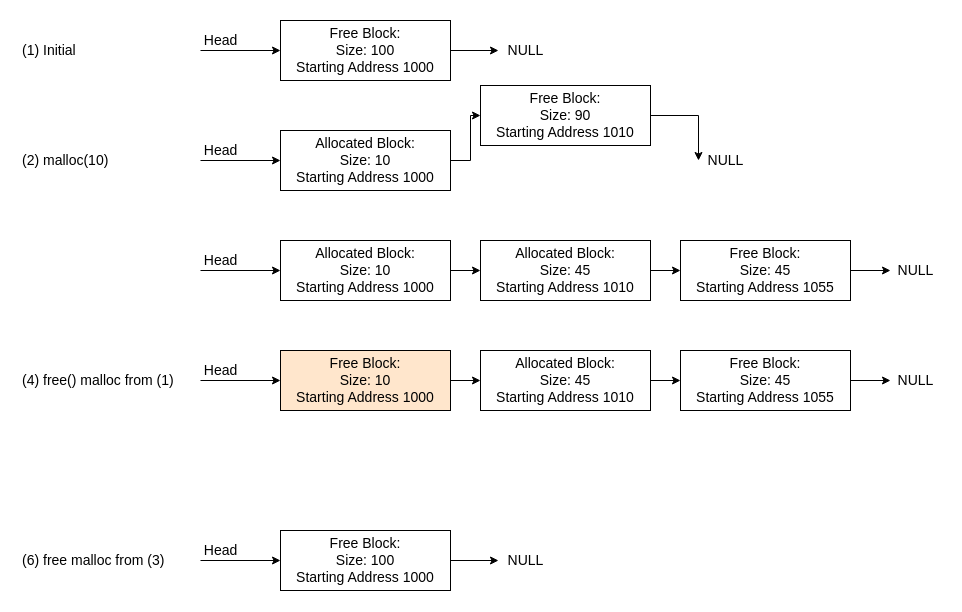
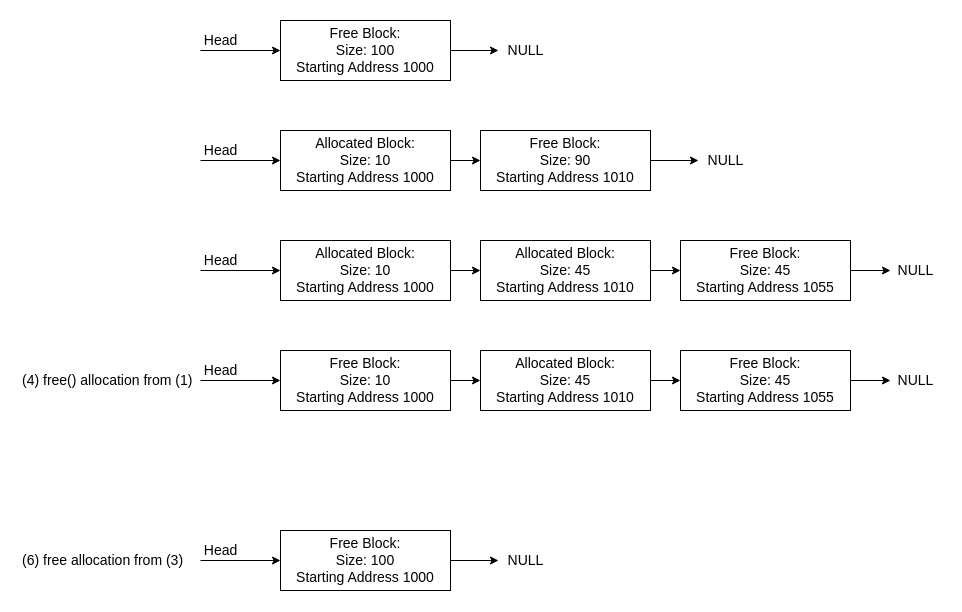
  <mxCell id="0" />
  <mxCell id="1" parent="0" />
  <mxCell id="2" style="edgeStyle=orthogonalEdgeStyle;rounded=0;orthogonalLoop=1;jettySize=auto;html=1;exitX=1;exitY=0.5;exitDx=0;exitDy=0;entryX=-0.04;entryY=0.5;entryDx=0;entryDy=0;entryPerimeter=0;fontSize=14;" edge="1" parent="1" source="3" target="5"><mxGeometry relative="1" as="geometry" /></mxCell>
  <mxCell id="3" value="Free Block:&lt;br style=&quot;font-size: 14px;&quot;&gt;Size: 100&lt;br style=&quot;font-size: 14px;&quot;&gt;Starting Address 1000" style="rounded=0;whiteSpace=wrap;html=1;fontSize=14;" vertex="1" parent="1"><mxGeometry x="280" y="20" width="170" height="60" as="geometry" /></mxCell>
  <mxCell id="4" value="" style="endArrow=classic;html=1;entryX=0;entryY=0.5;entryDx=0;entryDy=0;fontSize=14;" edge="1" parent="1" target="3"><mxGeometry width="50" height="50" relative="1" as="geometry"><mxPoint x="200" y="50" as="sourcePoint" /><mxPoint x="620" y="80" as="targetPoint" /></mxGeometry></mxCell>
  <mxCell id="5" value="NULL" style="text;html=1;align=center;verticalAlign=middle;resizable=0;points=[];autosize=1;fontSize=14;" vertex="1" parent="1"><mxGeometry x="500" y="40" width="50" height="20" as="geometry" /></mxCell>
  <mxCell id="6" value="Head" style="text;html=1;align=center;verticalAlign=middle;resizable=0;points=[];autosize=1;fontSize=14;" vertex="1" parent="1"><mxGeometry x="195" y="30" width="50" height="20" as="geometry" /></mxCell>
  <mxCell id="7" style="edgeStyle=orthogonalEdgeStyle;rounded=0;orthogonalLoop=1;jettySize=auto;html=1;exitX=1;exitY=0.5;exitDx=0;exitDy=0;entryX=-0.04;entryY=0.5;entryDx=0;entryDy=0;entryPerimeter=0;fontSize=14;" edge="1" parent="1" source="8" target="10"><mxGeometry relative="1" as="geometry" /></mxCell>
- <mxCell id="8" value="Free Block:&lt;br style=&quot;font-size: 14px;&quot;&gt;Size: 90&lt;br style=&quot;font-size: 14px;&quot;&gt;Starting Address 1010" style="rounded=0;whiteSpace=wrap;html=1;fontSize=14;" vertex="1" parent="1"><mxGeometry x="480" y="85" width="170" height="60" as="geometry" /></mxCell>
+ <mxCell id="8" value="Free Block:&lt;br style=&quot;font-size: 14px;&quot;&gt;Size: 90&lt;br style=&quot;font-size: 14px;&quot;&gt;Starting Address 1010" style="rounded=0;whiteSpace=wrap;html=1;fontSize=14;" vertex="1" parent="1"><mxGeometry x="480" y="130" width="170" height="60" as="geometry" /></mxCell>
  <mxCell id="9" value="" style="endArrow=classic;html=1;entryX=0;entryY=0.5;entryDx=0;entryDy=0;fontSize=14;" edge="1" parent="1" target="13"><mxGeometry width="50" height="50" relative="1" as="geometry"><mxPoint x="200" y="160" as="sourcePoint" /><mxPoint x="610" y="190" as="targetPoint" /></mxGeometry></mxCell>
  <mxCell id="10" value="NULL" style="text;html=1;align=center;verticalAlign=middle;resizable=0;points=[];autosize=1;fontSize=14;" vertex="1" parent="1"><mxGeometry x="700" y="150" width="50" height="20" as="geometry" /></mxCell>
  <mxCell id="11" value="Head" style="text;html=1;align=center;verticalAlign=middle;resizable=0;points=[];autosize=1;fontSize=14;" vertex="1" parent="1"><mxGeometry x="195" y="140" width="50" height="20" as="geometry" /></mxCell>
  <mxCell id="12" style="edgeStyle=orthogonalEdgeStyle;rounded=0;orthogonalLoop=1;jettySize=auto;html=1;exitX=1;exitY=0.5;exitDx=0;exitDy=0;entryX=0;entryY=0.5;entryDx=0;entryDy=0;fontSize=14;" edge="1" parent="1" source="13" target="8"><mxGeometry relative="1" as="geometry" /></mxCell>
  <mxCell id="13" value="Allocated Block:&lt;br style=&quot;font-size: 14px;&quot;&gt;Size: 10&lt;br style=&quot;font-size: 14px;&quot;&gt;Starting Address 1000" style="rounded=0;whiteSpace=wrap;html=1;fontSize=14;" vertex="1" parent="1"><mxGeometry x="280" y="130" width="170" height="60" as="geometry" /></mxCell>
  <mxCell id="14" style="edgeStyle=orthogonalEdgeStyle;rounded=0;orthogonalLoop=1;jettySize=auto;html=1;exitX=1;exitY=0.5;exitDx=0;exitDy=0;entryX=0;entryY=0.5;entryDx=0;entryDy=0;fontSize=14;" edge="1" parent="1" source="15" target="22"><mxGeometry relative="1" as="geometry" /></mxCell>
  <mxCell id="15" value="Allocated Block:&lt;br style=&quot;font-size: 14px;&quot;&gt;Size: 45&lt;br style=&quot;font-size: 14px;&quot;&gt;Starting Address 1010" style="rounded=0;whiteSpace=wrap;html=1;fontSize=14;" vertex="1" parent="1"><mxGeometry x="480" y="240" width="170" height="60" as="geometry" /></mxCell>
  <mxCell id="16" value="" style="endArrow=classic;html=1;entryX=0;entryY=0.5;entryDx=0;entryDy=0;fontSize=14;" edge="1" parent="1" target="20"><mxGeometry width="50" height="50" relative="1" as="geometry"><mxPoint x="200" y="270" as="sourcePoint" /><mxPoint x="610" y="300" as="targetPoint" /></mxGeometry></mxCell>
  <mxCell id="17" value="NULL" style="text;html=1;align=center;verticalAlign=middle;resizable=0;points=[];autosize=1;fontSize=14;" vertex="1" parent="1"><mxGeometry x="890" y="260" width="50" height="20" as="geometry" /></mxCell>
  <mxCell id="18" value="Head" style="text;html=1;align=center;verticalAlign=middle;resizable=0;points=[];autosize=1;fontSize=14;" vertex="1" parent="1"><mxGeometry x="195" y="250" width="50" height="20" as="geometry" /></mxCell>
  <mxCell id="19" style="edgeStyle=orthogonalEdgeStyle;rounded=0;orthogonalLoop=1;jettySize=auto;html=1;exitX=1;exitY=0.5;exitDx=0;exitDy=0;entryX=0;entryY=0.5;entryDx=0;entryDy=0;fontSize=14;" edge="1" parent="1" source="20" target="15"><mxGeometry relative="1" as="geometry" /></mxCell>
  <mxCell id="20" value="Allocated Block:&lt;br style=&quot;font-size: 14px;&quot;&gt;Size: 10&lt;br style=&quot;font-size: 14px;&quot;&gt;Starting Address 1000" style="rounded=0;whiteSpace=wrap;html=1;fontSize=14;" vertex="1" parent="1"><mxGeometry x="280" y="240" width="170" height="60" as="geometry" /></mxCell>
  <mxCell id="21" style="edgeStyle=orthogonalEdgeStyle;rounded=0;orthogonalLoop=1;jettySize=auto;html=1;exitX=1;exitY=0.5;exitDx=0;exitDy=0;fontSize=14;" edge="1" parent="1" source="22" target="17"><mxGeometry relative="1" as="geometry" /></mxCell>
  <mxCell id="22" value="Free Block:&lt;br style=&quot;font-size: 14px;&quot;&gt;Size: 45&lt;br style=&quot;font-size: 14px;&quot;&gt;Starting Address 1055" style="rounded=0;whiteSpace=wrap;html=1;fontSize=14;" vertex="1" parent="1"><mxGeometry x="680" y="240" width="170" height="60" as="geometry" /></mxCell>
  <mxCell id="23" style="edgeStyle=orthogonalEdgeStyle;rounded=0;orthogonalLoop=1;jettySize=auto;html=1;exitX=1;exitY=0.5;exitDx=0;exitDy=0;entryX=0;entryY=0.5;entryDx=0;entryDy=0;fontSize=14;" edge="1" parent="1" source="24" target="31"><mxGeometry relative="1" as="geometry" /></mxCell>
  <mxCell id="24" value="Allocated Block:&lt;br style=&quot;font-size: 14px;&quot;&gt;Size: 45&lt;br style=&quot;font-size: 14px;&quot;&gt;Starting Address 1010" style="rounded=0;whiteSpace=wrap;html=1;fontSize=14;" vertex="1" parent="1"><mxGeometry x="480" y="350" width="170" height="60" as="geometry" /></mxCell>
  <mxCell id="25" value="" style="endArrow=classic;html=1;entryX=0;entryY=0.5;entryDx=0;entryDy=0;fontSize=14;" edge="1" parent="1" target="29"><mxGeometry width="50" height="50" relative="1" as="geometry"><mxPoint x="200" y="380" as="sourcePoint" /><mxPoint x="610" y="410" as="targetPoint" /></mxGeometry></mxCell>
  <mxCell id="26" value="NULL" style="text;html=1;align=center;verticalAlign=middle;resizable=0;points=[];autosize=1;fontSize=14;" vertex="1" parent="1"><mxGeometry x="890" y="370" width="50" height="20" as="geometry" /></mxCell>
  <mxCell id="27" value="Head" style="text;html=1;align=center;verticalAlign=middle;resizable=0;points=[];autosize=1;fontSize=14;" vertex="1" parent="1"><mxGeometry x="195" y="360" width="50" height="20" as="geometry" /></mxCell>
  <mxCell id="28" style="edgeStyle=orthogonalEdgeStyle;rounded=0;orthogonalLoop=1;jettySize=auto;html=1;exitX=1;exitY=0.5;exitDx=0;exitDy=0;entryX=0;entryY=0.5;entryDx=0;entryDy=0;fontSize=14;" edge="1" parent="1" source="29" target="24"><mxGeometry relative="1" as="geometry" /></mxCell>
- <mxCell id="29" value="Free Block:&lt;br style=&quot;font-size: 14px;&quot;&gt;Size: 10&lt;br style=&quot;font-size: 14px;&quot;&gt;Starting Address 1000" style="rounded=0;whiteSpace=wrap;html=1;fontSize=14;fillColor=#ffe6cc;" vertex="1" parent="1"><mxGeometry x="280" y="350" width="170" height="60" as="geometry" /></mxCell>
+ <mxCell id="29" value="Free Block:&lt;br style=&quot;font-size: 14px;&quot;&gt;Size: 10&lt;br style=&quot;font-size: 14px;&quot;&gt;Starting Address 1000" style="rounded=0;whiteSpace=wrap;html=1;fontSize=14;" vertex="1" parent="1"><mxGeometry x="280" y="350" width="170" height="60" as="geometry" /></mxCell>
  <mxCell id="30" style="edgeStyle=orthogonalEdgeStyle;rounded=0;orthogonalLoop=1;jettySize=auto;html=1;exitX=1;exitY=0.5;exitDx=0;exitDy=0;fontSize=14;" edge="1" parent="1" source="31" target="26"><mxGeometry relative="1" as="geometry" /></mxCell>
  <mxCell id="31" value="Free Block:&lt;br style=&quot;font-size: 14px;&quot;&gt;Size: 45&lt;br style=&quot;font-size: 14px;&quot;&gt;Starting Address 1055" style="rounded=0;whiteSpace=wrap;html=1;fontSize=14;" vertex="1" parent="1"><mxGeometry x="680" y="350" width="170" height="60" as="geometry" /></mxCell>
  <mxCell id="32" style="edgeStyle=orthogonalEdgeStyle;rounded=0;orthogonalLoop=1;jettySize=auto;html=1;exitX=1;exitY=0.5;exitDx=0;exitDy=0;entryX=-0.04;entryY=0.5;entryDx=0;entryDy=0;entryPerimeter=0;fontSize=14;" edge="1" parent="1" source="33" target="35"><mxGeometry relative="1" as="geometry" /></mxCell>
  <mxCell id="33" value="Free Block:&lt;br style=&quot;font-size: 14px;&quot;&gt;Size: 100&lt;br style=&quot;font-size: 14px;&quot;&gt;Starting Address 1000" style="rounded=0;whiteSpace=wrap;html=1;fontSize=14;" vertex="1" parent="1"><mxGeometry x="280" y="530" width="170" height="60" as="geometry" /></mxCell>
  <mxCell id="34" value="" style="endArrow=classic;html=1;entryX=0;entryY=0.5;entryDx=0;entryDy=0;fontSize=14;" edge="1" parent="1" target="33"><mxGeometry width="50" height="50" relative="1" as="geometry"><mxPoint x="200" y="560" as="sourcePoint" /><mxPoint x="620" y="590" as="targetPoint" /></mxGeometry></mxCell>
  <mxCell id="35" value="NULL" style="text;html=1;align=center;verticalAlign=middle;resizable=0;points=[];autosize=1;fontSize=14;" vertex="1" parent="1"><mxGeometry x="500" y="550" width="50" height="20" as="geometry" /></mxCell>
  <mxCell id="36" value="Head" style="text;html=1;align=center;verticalAlign=middle;resizable=0;points=[];autosize=1;fontSize=14;" vertex="1" parent="1"><mxGeometry x="195" y="540" width="50" height="20" as="geometry" /></mxCell>
- <mxCell id="37" value="(1) Initial" style="text;html=1;align=left;verticalAlign=middle;resizable=0;points=[];autosize=1;fontSize=14;" vertex="1" parent="1"><mxGeometry x="20" y="40" width="70" height="20" as="geometry" /></mxCell>
- <mxCell id="38" value="(2) malloc(10)" style="text;html=1;align=left;verticalAlign=middle;resizable=0;points=[];autosize=1;fontSize=14;" vertex="1" parent="1"><mxGeometry x="20" y="150" width="100" height="20" as="geometry" /></mxCell>
- <mxCell id="39" value="(4) free() malloc from (1)" style="text;html=1;align=left;verticalAlign=middle;resizable=0;points=[];autosize=1;fontSize=14;" vertex="1" parent="1"><mxGeometry x="20" y="370" width="190" height="20" as="geometry" /></mxCell>
- <mxCell id="40" value="(6) free malloc from (3)" style="text;html=1;align=left;verticalAlign=middle;resizable=0;points=[];autosize=1;fontSize=14;" vertex="1" parent="1"><mxGeometry x="20" y="550" width="180" height="20" as="geometry" /></mxCell>
+ <mxCell id="39" value="(4) free() allocation from (1)" style="text;html=1;align=left;verticalAlign=middle;resizable=0;points=[];autosize=1;fontSize=14;" vertex="1" parent="1"><mxGeometry x="20" y="370" width="190" height="20" as="geometry" /></mxCell>
+ <mxCell id="40" value="(6) free allocation from (3)" style="text;html=1;align=left;verticalAlign=middle;resizable=0;points=[];autosize=1;fontSize=14;" vertex="1" parent="1"><mxGeometry x="20" y="550" width="180" height="20" as="geometry" /></mxCell>
